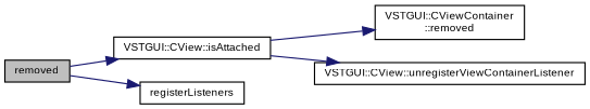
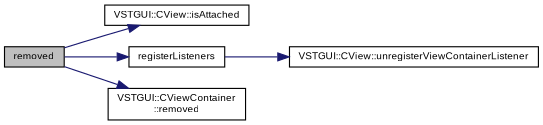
  digraph {
    rankdir=LR
    node [color=black fontname=Arial fontsize=9 shape=record]
    edge [color=midnightblue fontname=Arial fontsize=9 labelfontname=Arial labelfontsize=9 style=solid]
    n1 [fillcolor=grey75 fontcolor=black height=0.2 label=removed style=filled width=0.4]
    n2 [height=0.2 label="VSTGUI::CView::isAttached" width=0.4]
    n3 [height=0.2 label=registerListeners width=0.4]
    n4 [height=0.2 label="VSTGUI::CViewContainer\l::removed" width=0.4]
    n5 [height=0.2 label="VSTGUI::CView::unregisterViewContainerListener" width=0.4]
    n1 -> n2
    n1 -> n3
-   n2 -> n4
-   n2 -> n5
+   n1 -> n4
+   n3 -> n5
  }
